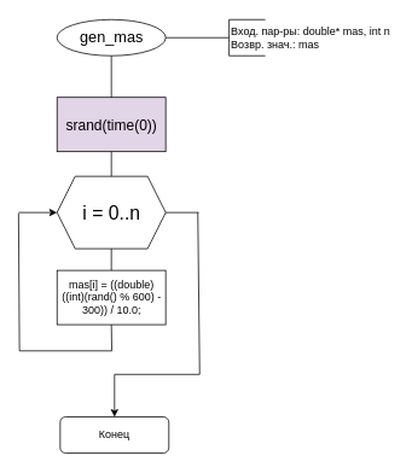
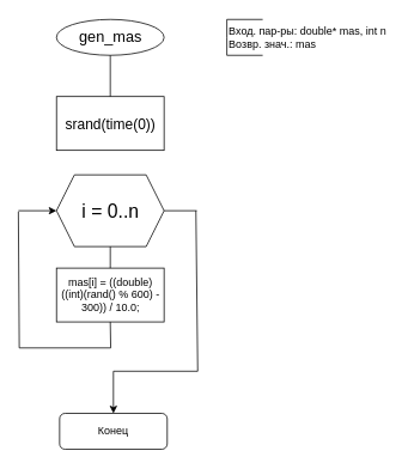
  <mxCell id="0" />
  <mxCell id="1" parent="0" />
  <mxCell id="2" value="&lt;font style=&quot;font-size: 17px;&quot;&gt;gen_mas&lt;/font&gt;" style="ellipse;whiteSpace=wrap;html=1;fontSize=14;glass=0;strokeWidth=1;shadow=0;" vertex="1" parent="1"><mxGeometry x="62.5" y="20.667" width="120" height="40" as="geometry" /></mxCell>
  <mxCell id="3" value="Конец" style="rounded=1;whiteSpace=wrap;html=1;fontSize=12;glass=0;strokeWidth=1;shadow=0;" vertex="1" parent="1"><mxGeometry x="66" y="459.997" width="120" height="40" as="geometry" /></mxCell>
  <mxCell id="4" value="Вход. пар-ры: double* mas, int n&lt;br&gt;Возвр. знач.: mas" style="text;html=1;strokeColor=none;fillColor=none;align=left;verticalAlign=middle;whiteSpace=wrap;rounded=0;" vertex="1" parent="1"><mxGeometry x="252.5" y="25.67" width="180.5" height="30" as="geometry" /></mxCell>
- <mxCell id="5" value="" style="endArrow=none;html=1;rounded=0;entryX=1;entryY=0.5;entryDx=0;entryDy=0;exitX=0;exitY=0.5;exitDx=0;exitDy=0;" edge="1" parent="1" source="4" target="2"><mxGeometry width="50" height="50" relative="1" as="geometry"><mxPoint x="162.5" y="110.667" as="sourcePoint" /><mxPoint x="212.5" y="60.667" as="targetPoint" /></mxGeometry></mxCell>
  <mxCell id="6" value="" style="endArrow=none;html=1;rounded=0;" edge="1" parent="1"><mxGeometry width="50" height="50" relative="1" as="geometry"><mxPoint x="252.5" y="20.667" as="sourcePoint" /><mxPoint x="252.5" y="40.667" as="targetPoint" /></mxGeometry></mxCell>
  <mxCell id="7" value="" style="endArrow=none;html=1;rounded=0;" edge="1" parent="1"><mxGeometry width="50" height="50" relative="1" as="geometry"><mxPoint x="252.5" y="60.667" as="sourcePoint" /><mxPoint x="252.5" y="40.667" as="targetPoint" /></mxGeometry></mxCell>
  <mxCell id="8" value="" style="endArrow=none;html=1;rounded=0;" edge="1" parent="1"><mxGeometry width="50" height="50" relative="1" as="geometry"><mxPoint x="252.5" y="60.667" as="sourcePoint" /><mxPoint x="292.5" y="60.667" as="targetPoint" /></mxGeometry></mxCell>
  <mxCell id="9" value="" style="endArrow=none;html=1;rounded=0;" edge="1" parent="1"><mxGeometry width="50" height="50" relative="1" as="geometry"><mxPoint x="252.5" y="20.667" as="sourcePoint" /><mxPoint x="292.5" y="20.667" as="targetPoint" /></mxGeometry></mxCell>
  <mxCell id="10" value="" style="endArrow=none;html=1;rounded=0;exitX=0.5;exitY=1;exitDx=0;exitDy=0;entryX=0.5;entryY=0;entryDx=0;entryDy=0;" edge="1" parent="1" source="2"><mxGeometry width="50" height="50" relative="1" as="geometry"><mxPoint x="290.5" y="335.667" as="sourcePoint" /><mxPoint x="122.5" y="110.667" as="targetPoint" /></mxGeometry></mxCell>
- <mxCell id="11" value="&lt;font style=&quot;font-size: 16px;&quot;&gt;srand(time(0))&lt;/font&gt;" style="rounded=0;whiteSpace=wrap;html=1;fillColor=#e1d5e7;" vertex="1" parent="1"><mxGeometry x="62.5" y="106.667" width="120" height="60" as="geometry" /></mxCell>
+ <mxCell id="11" value="&lt;font style=&quot;font-size: 16px;&quot;&gt;srand(time(0))&lt;/font&gt;" style="rounded=0;whiteSpace=wrap;html=1;" vertex="1" parent="1"><mxGeometry x="62.5" y="106.667" width="120" height="60" as="geometry" /></mxCell>
  <mxCell id="12" value="&lt;font style=&quot;font-size: 21px;&quot;&gt;i = 0..n&lt;/font&gt;" style="shape=hexagon;perimeter=hexagonPerimeter2;whiteSpace=wrap;html=1;fixedSize=1;" vertex="1" parent="1"><mxGeometry x="62.5" y="194" width="120" height="80" as="geometry" /></mxCell>
- <mxCell id="13" value="" style="endArrow=none;html=1;rounded=0;exitX=0.5;exitY=0;exitDx=0;exitDy=0;entryX=0.5;entryY=1;entryDx=0;entryDy=0;" edge="1" parent="1" source="12" target="11"><mxGeometry width="50" height="50" relative="1" as="geometry"><mxPoint x="318" y="193" as="sourcePoint" /><mxPoint x="368" y="143" as="targetPoint" /></mxGeometry></mxCell>
  <mxCell id="14" value="mas[i] = ((double)((int)(rand() % 600) - 300)) / 10.0;" style="rounded=0;whiteSpace=wrap;html=1;" vertex="1" parent="1"><mxGeometry x="62.5" y="298" width="120" height="60" as="geometry" /></mxCell>
  <mxCell id="15" value="" style="endArrow=none;html=1;rounded=0;exitX=0.5;exitY=1;exitDx=0;exitDy=0;entryX=0.5;entryY=0;entryDx=0;entryDy=0;" edge="1" parent="1" source="12" target="14"><mxGeometry width="50" height="50" relative="1" as="geometry"><mxPoint x="318" y="355" as="sourcePoint" /><mxPoint x="368" y="305" as="targetPoint" /></mxGeometry></mxCell>
  <mxCell id="16" value="" style="endArrow=none;html=1;rounded=0;exitX=0.5;exitY=1;exitDx=0;exitDy=0;" edge="1" parent="1" source="14"><mxGeometry width="50" height="50" relative="1" as="geometry"><mxPoint x="318" y="355" as="sourcePoint" /><mxPoint x="123" y="387" as="targetPoint" /></mxGeometry></mxCell>
  <mxCell id="17" value="" style="endArrow=none;html=1;rounded=0;" edge="1" parent="1"><mxGeometry width="50" height="50" relative="1" as="geometry"><mxPoint x="123" y="387" as="sourcePoint" /><mxPoint x="21" y="387" as="targetPoint" /></mxGeometry></mxCell>
  <mxCell id="18" value="" style="endArrow=none;html=1;rounded=0;" edge="1" parent="1"><mxGeometry width="50" height="50" relative="1" as="geometry"><mxPoint x="21" y="387" as="sourcePoint" /><mxPoint x="20" y="235" as="targetPoint" /></mxGeometry></mxCell>
  <mxCell id="19" value="" style="endArrow=classic;html=1;rounded=0;entryX=0;entryY=0.5;entryDx=0;entryDy=0;" edge="1" parent="1" target="12"><mxGeometry width="50" height="50" relative="1" as="geometry"><mxPoint x="20" y="234" as="sourcePoint" /><mxPoint x="75" y="225" as="targetPoint" /></mxGeometry></mxCell>
  <mxCell id="20" value="" style="endArrow=none;html=1;rounded=0;exitX=1;exitY=0.5;exitDx=0;exitDy=0;" edge="1" parent="1" source="12"><mxGeometry width="50" height="50" relative="1" as="geometry"><mxPoint x="170" y="323" as="sourcePoint" /><mxPoint x="219" y="234" as="targetPoint" /></mxGeometry></mxCell>
  <mxCell id="21" value="" style="endArrow=classic;html=1;rounded=0;entryX=0.5;entryY=0;entryDx=0;entryDy=0;" edge="1" parent="1" target="3"><mxGeometry width="50" height="50" relative="1" as="geometry"><mxPoint x="126" y="413" as="sourcePoint" /><mxPoint x="204" y="303" as="targetPoint" /></mxGeometry></mxCell>
  <mxCell id="22" value="" style="endArrow=none;html=1;rounded=0;" edge="1" parent="1"><mxGeometry width="50" height="50" relative="1" as="geometry"><mxPoint x="126" y="413" as="sourcePoint" /><mxPoint x="220" y="413" as="targetPoint" /></mxGeometry></mxCell>
  <mxCell id="23" value="" style="endArrow=none;html=1;rounded=0;" edge="1" parent="1"><mxGeometry width="50" height="50" relative="1" as="geometry"><mxPoint x="220" y="413" as="sourcePoint" /><mxPoint x="218" y="234" as="targetPoint" /></mxGeometry></mxCell>
